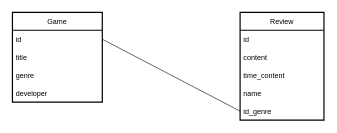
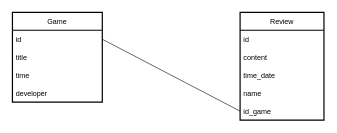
  <mxCell id="0" />
  <mxCell id="1" parent="0" />
  <mxCell id="2" value="Game" style="swimlane;fontStyle=0;childLayout=stackLayout;horizontal=1;startSize=30;horizontalStack=0;resizeParent=1;resizeParentMax=0;resizeLast=0;collapsible=1;marginBottom=0;strokeWidth=2;perimeterSpacing=0;" vertex="1" parent="1"><mxGeometry x="20" y="20" width="150" height="150" as="geometry" /></mxCell>
  <mxCell id="3" value="id" style="text;strokeColor=none;fillColor=none;align=left;verticalAlign=middle;spacingLeft=4;spacingRight=4;overflow=hidden;points=[[0,0.5],[1,0.5]];portConstraint=eastwest;rotatable=0;" vertex="1" parent="2"><mxGeometry y="30" width="150" height="30" as="geometry" /></mxCell>
  <mxCell id="4" value="title" style="text;strokeColor=none;fillColor=none;align=left;verticalAlign=middle;spacingLeft=4;spacingRight=4;overflow=hidden;points=[[0,0.5],[1,0.5]];portConstraint=eastwest;rotatable=0;" vertex="1" parent="2"><mxGeometry y="60" width="150" height="30" as="geometry" /></mxCell>
- <mxCell id="5" value="genre" style="text;strokeColor=none;fillColor=none;align=left;verticalAlign=middle;spacingLeft=4;spacingRight=4;overflow=hidden;points=[[0,0.5],[1,0.5]];portConstraint=eastwest;rotatable=0;" vertex="1" parent="2"><mxGeometry y="90" width="150" height="30" as="geometry" /></mxCell>
+ <mxCell id="5" value="time" style="text;strokeColor=none;fillColor=none;align=left;verticalAlign=middle;spacingLeft=4;spacingRight=4;overflow=hidden;points=[[0,0.5],[1,0.5]];portConstraint=eastwest;rotatable=0;" vertex="1" parent="2"><mxGeometry y="90" width="150" height="30" as="geometry" /></mxCell>
  <mxCell id="6" value="developer" style="text;strokeColor=none;fillColor=none;align=left;verticalAlign=middle;spacingLeft=4;spacingRight=4;overflow=hidden;points=[[0,0.5],[1,0.5]];portConstraint=eastwest;rotatable=0;" vertex="1" parent="2"><mxGeometry y="120" width="150" height="30" as="geometry" /></mxCell>
  <mxCell id="7" value="Review" style="swimlane;fontStyle=0;childLayout=stackLayout;horizontal=1;startSize=30;horizontalStack=0;resizeParent=1;resizeParentMax=0;resizeLast=0;collapsible=1;marginBottom=0;strokeWidth=2;" vertex="1" parent="1"><mxGeometry x="400" y="20" width="140" height="180" as="geometry"><mxRectangle x="440" y="260" width="70" height="30" as="alternateBounds" /></mxGeometry></mxCell>
  <mxCell id="8" value="id" style="text;strokeColor=none;fillColor=none;align=left;verticalAlign=middle;spacingLeft=4;spacingRight=4;overflow=hidden;points=[[0,0.5],[1,0.5]];portConstraint=eastwest;rotatable=0;" vertex="1" parent="7"><mxGeometry y="30" width="140" height="30" as="geometry" /></mxCell>
  <mxCell id="9" value="content" style="text;strokeColor=none;fillColor=none;align=left;verticalAlign=middle;spacingLeft=4;spacingRight=4;overflow=hidden;points=[[0,0.5],[1,0.5]];portConstraint=eastwest;rotatable=0;" vertex="1" parent="7"><mxGeometry y="60" width="140" height="30" as="geometry" /></mxCell>
- <mxCell id="10" value="time_content" style="text;strokeColor=none;fillColor=none;align=left;verticalAlign=middle;spacingLeft=4;spacingRight=4;overflow=hidden;points=[[0,0.5],[1,0.5]];portConstraint=eastwest;rotatable=0;" vertex="1" parent="7"><mxGeometry y="90" width="140" height="30" as="geometry" /></mxCell>
+ <mxCell id="10" value="time_date" style="text;strokeColor=none;fillColor=none;align=left;verticalAlign=middle;spacingLeft=4;spacingRight=4;overflow=hidden;points=[[0,0.5],[1,0.5]];portConstraint=eastwest;rotatable=0;" vertex="1" parent="7"><mxGeometry y="90" width="140" height="30" as="geometry" /></mxCell>
  <mxCell id="11" value="name" style="text;strokeColor=none;fillColor=none;align=left;verticalAlign=middle;spacingLeft=4;spacingRight=4;overflow=hidden;points=[[0,0.5],[1,0.5]];portConstraint=eastwest;rotatable=0;" vertex="1" parent="7"><mxGeometry y="120" width="140" height="30" as="geometry" /></mxCell>
- <mxCell id="12" value="id_genre" style="text;strokeColor=none;fillColor=none;align=left;verticalAlign=middle;spacingLeft=4;spacingRight=4;overflow=hidden;points=[[0,0.5],[1,0.5]];portConstraint=eastwest;rotatable=0;" vertex="1" parent="7"><mxGeometry y="150" width="140" height="30" as="geometry" /></mxCell>
+ <mxCell id="12" value="id_game" style="text;strokeColor=none;fillColor=none;align=left;verticalAlign=middle;spacingLeft=4;spacingRight=4;overflow=hidden;points=[[0,0.5],[1,0.5]];portConstraint=eastwest;rotatable=0;" vertex="1" parent="7"><mxGeometry y="150" width="140" height="30" as="geometry" /></mxCell>
  <mxCell id="13" value="" style="endArrow=none;html=1;rounded=0;exitX=1;exitY=0.5;exitDx=0;exitDy=0;entryX=0;entryY=0.5;entryDx=0;entryDy=0;" edge="1" parent="1" source="3" target="12"><mxGeometry width="50" height="50" relative="1" as="geometry"><mxPoint x="500" y="360" as="sourcePoint" /><mxPoint x="550" y="310" as="targetPoint" /></mxGeometry></mxCell>
